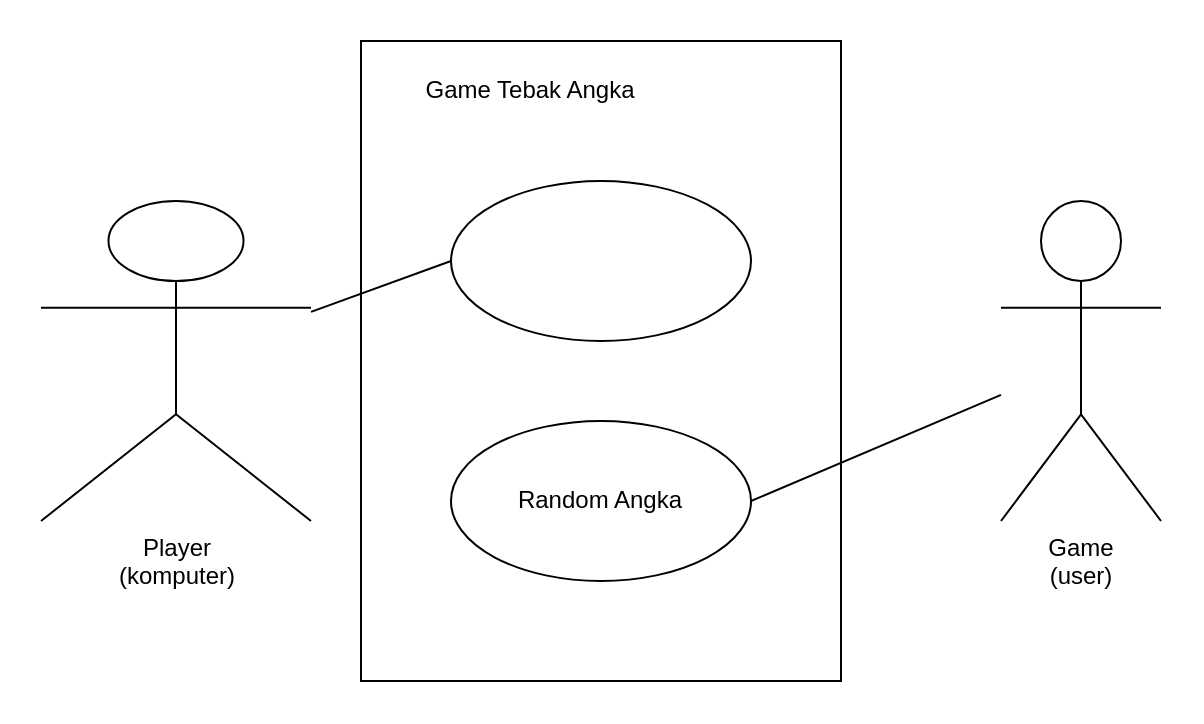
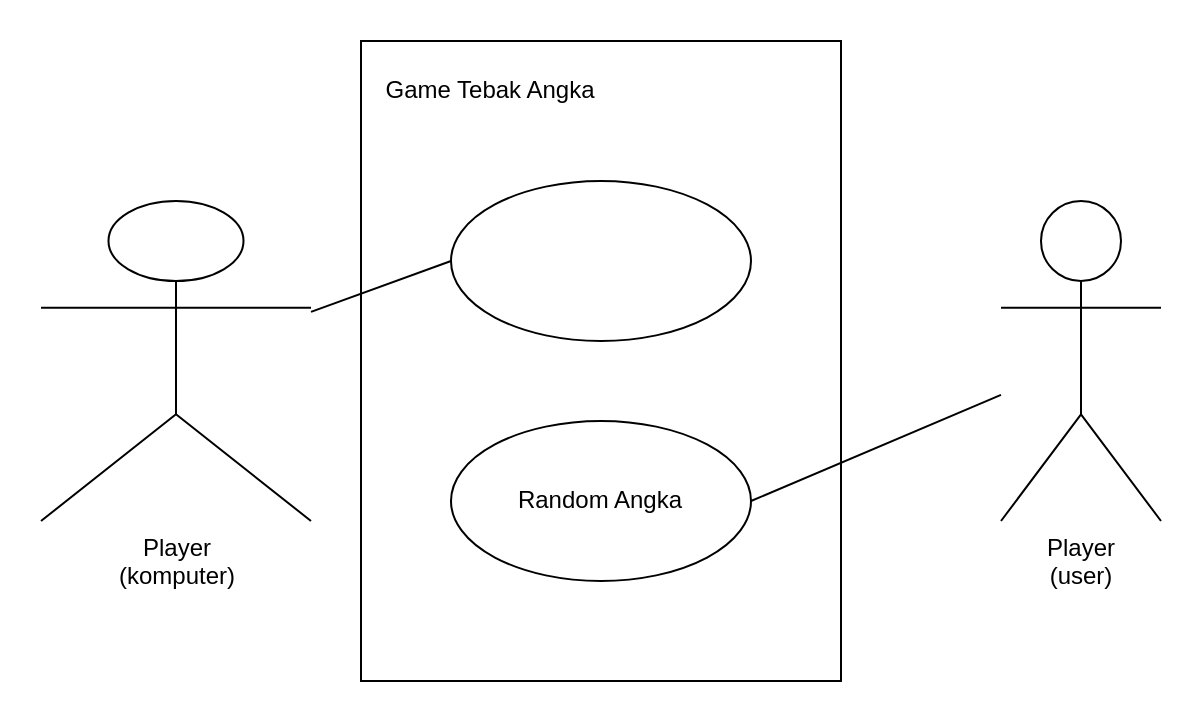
  <mxCell id="0" />
  <mxCell id="1" parent="0" />
  <mxCell id="2" value="Player&lt;br&gt;(komputer)" style="shape=umlActor;verticalLabelPosition=bottom;verticalAlign=top;html=1;outlineConnect=0;" vertex="1" parent="1"><mxGeometry x="20" y="100" width="135" height="160" as="geometry" /></mxCell>
- <mxCell id="3" value="Game&lt;br&gt;(user)" style="shape=umlActor;verticalLabelPosition=bottom;verticalAlign=top;html=1;outlineConnect=0;" vertex="1" parent="1"><mxGeometry x="500" y="100" width="80" height="160" as="geometry" /></mxCell>
+ <mxCell id="3" value="Player&lt;br&gt;(user)" style="shape=umlActor;verticalLabelPosition=bottom;verticalAlign=top;html=1;outlineConnect=0;" vertex="1" parent="1"><mxGeometry x="500" y="100" width="80" height="160" as="geometry" /></mxCell>
  <mxCell id="4" value="" style="rounded=0;whiteSpace=wrap;html=1;" vertex="1" parent="1"><mxGeometry x="180" y="20" width="240" height="320" as="geometry" /></mxCell>
  <mxCell id="5" value="" style="ellipse;whiteSpace=wrap;html=1;" vertex="1" parent="1"><mxGeometry x="225" y="210" width="150" height="80" as="geometry" /></mxCell>
  <mxCell id="6" value="" style="ellipse;whiteSpace=wrap;html=1;" vertex="1" parent="1"><mxGeometry x="225" y="90" width="150" height="80" as="geometry" /></mxCell>
- <mxCell id="7" value="Game Tebak Angka" style="text;html=1;strokeColor=none;fillColor=none;align=center;verticalAlign=middle;whiteSpace=wrap;rounded=0;" vertex="1" parent="1"><mxGeometry x="210" y="30" width="110" height="30" as="geometry" /></mxCell>
+ <mxCell id="7" value="Game Tebak Angka" style="text;html=1;strokeColor=none;fillColor=none;align=center;verticalAlign=middle;whiteSpace=wrap;rounded=0;" vertex="1" parent="1"><mxGeometry x="190" y="30" width="110" height="30" as="geometry" /></mxCell>
  <mxCell id="8" value="Random Angka" style="text;html=1;strokeColor=none;fillColor=none;align=center;verticalAlign=middle;whiteSpace=wrap;rounded=0;" vertex="1" parent="1"><mxGeometry x="240" y="235" width="120" height="30" as="geometry" /></mxCell>
  <mxCell id="9" value="" style="endArrow=none;html=1;rounded=0;entryX=0;entryY=0.5;entryDx=0;entryDy=0;" edge="1" parent="1" source="2" target="6"><mxGeometry width="50" height="50" relative="1" as="geometry"><mxPoint x="190" y="220" as="sourcePoint" /><mxPoint x="240" y="170" as="targetPoint" /></mxGeometry></mxCell>
  <mxCell id="10" value="" style="endArrow=none;html=1;rounded=0;exitX=1;exitY=0.5;exitDx=0;exitDy=0;" edge="1" parent="1" source="5" target="3"><mxGeometry width="50" height="50" relative="1" as="geometry"><mxPoint x="280" y="230" as="sourcePoint" /><mxPoint x="330" y="180" as="targetPoint" /></mxGeometry></mxCell>
